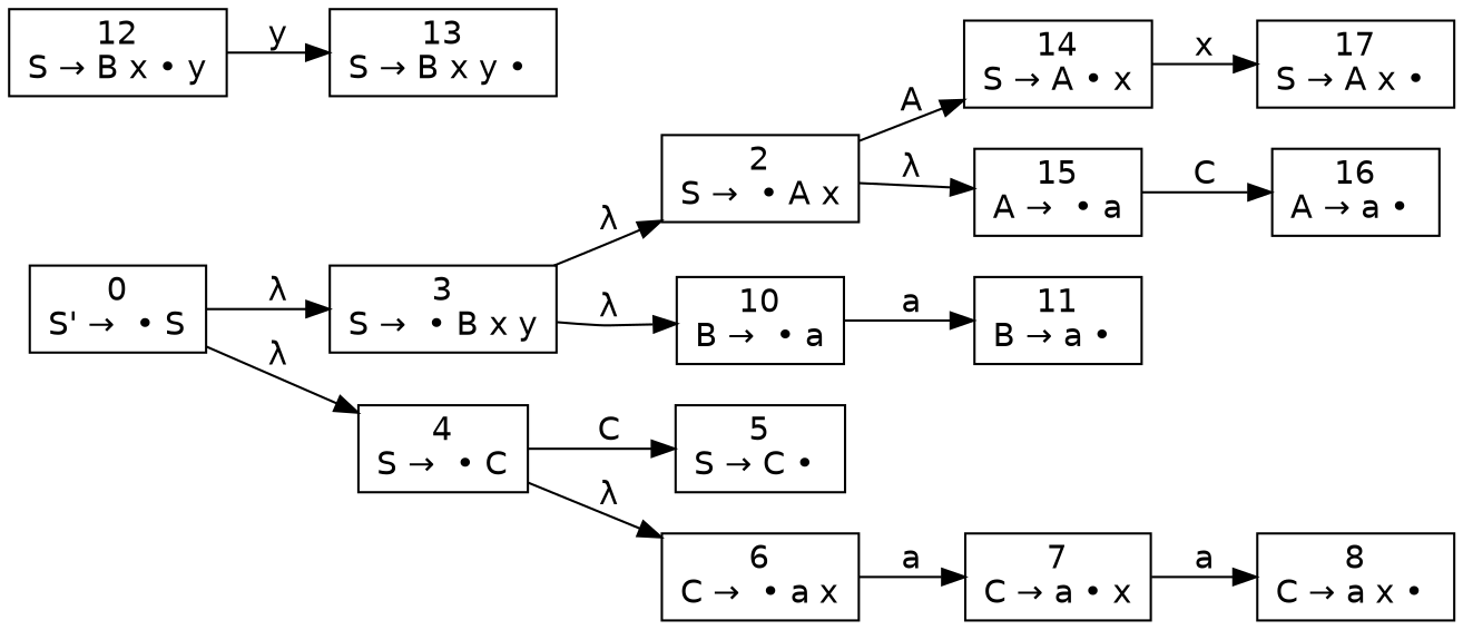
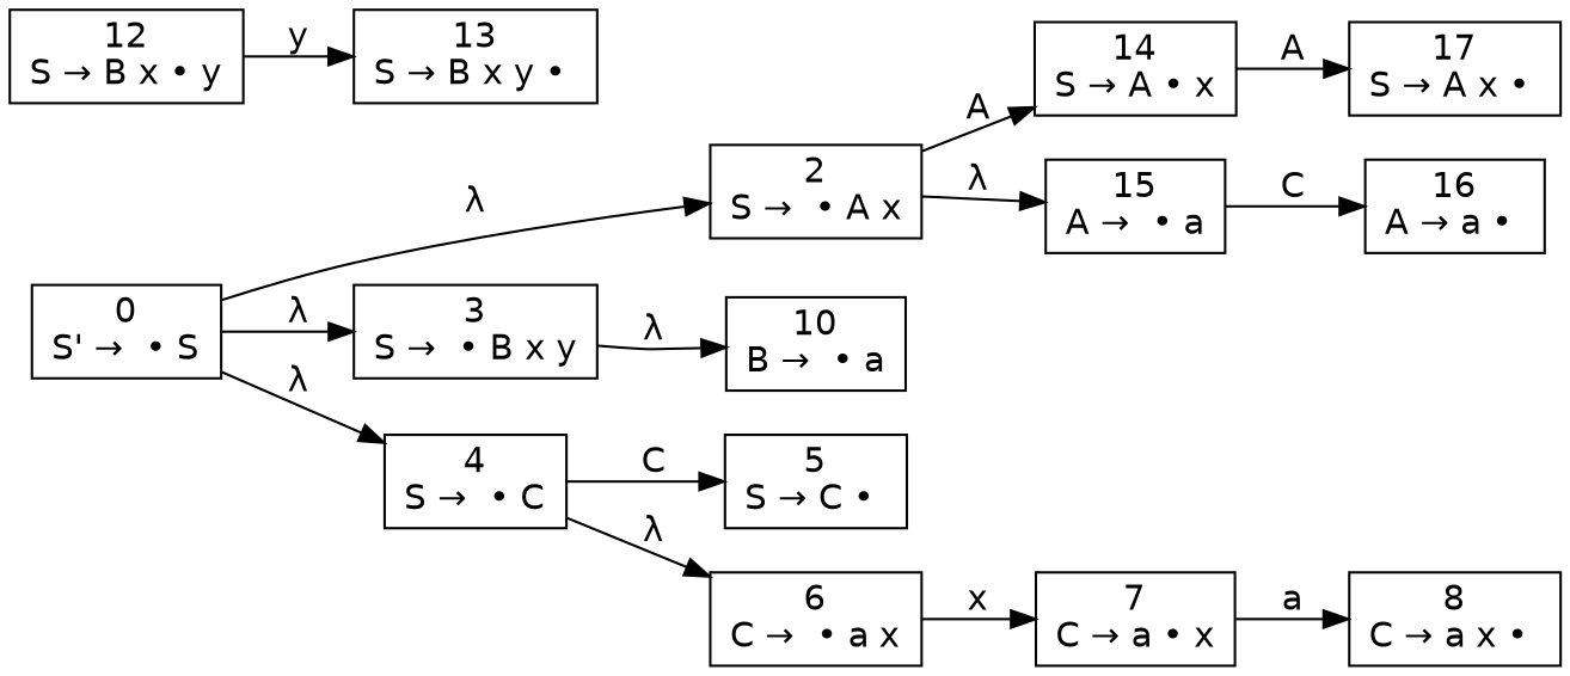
  digraph {
    rankdir=LR
    node [fontname=Helvetica shape=box]
    edge [fontname=Helvetica]
    n1 [label=<0<br />S' →  • S>]
    n2 [label=<2<br />S →  • A x>]
    n3 [label=<3<br />S →  • B x y>]
    n4 [label=<4<br />S →  • C>]
    n5 [label=<14<br />S → A • x>]
    n6 [label=<15<br />A →  • a>]
    n7 [label=<10<br />B →  • a>]
    n8 [label=<5<br />S → C • >]
    n9 [label=<6<br />C →  • a x>]
    n10 [label=<17<br />S → A x • >]
    n11 [label=<16<br />A → a • >]
-   n12 [label=<11<br />B → a • >]
    n13 [label=<7<br />C → a • x>]
    n14 [label=<8<br />C → a x • >]
    n15 [label=<12<br />S → B x • y>]
    n16 [label=<13<br />S → B x y • >]
-   n3 -> n2 [label=<&lambda;>]
+   n1 -> n2 [label=<&lambda;>]
    n1 -> n3 [label=<&lambda;>]
    n1 -> n4 [label=<&lambda;>]
    n2 -> n5 [label=A]
    n2 -> n6 [label=<&lambda;>]
    n3 -> n7 [label=<&lambda;>]
    n4 -> n8 [label=C]
    n4 -> n9 [label=<&lambda;>]
-   n5 -> n10 [label=x]
+   n5 -> n10 [label=A]
    n6 -> n11 [label=C]
-   n7 -> n12 [label=a]
-   n9 -> n13 [label=a]
+   n9 -> n13 [label=x]
    n13 -> n14 [label=a]
    n15 -> n16 [label=y]
  }
